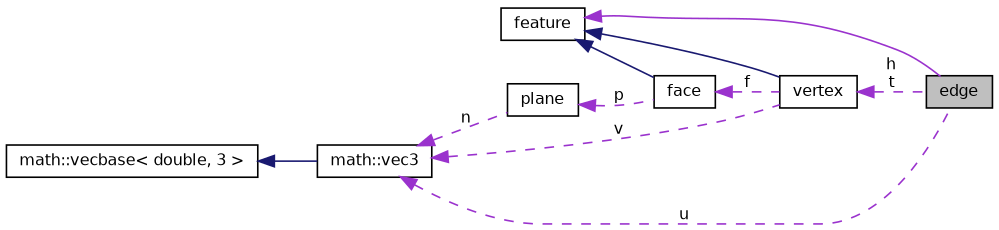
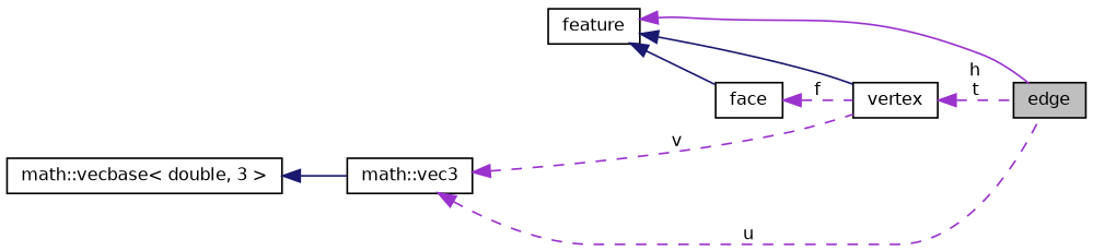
  digraph {
    rankdir=LR
    node [color=black fillcolor=white fontname=Helvetica fontsize=10 shape=record style=filled]
    edge [color=darkorchid3 dir=back fontname=Helvetica fontsize=10 labelfontname=Helvetica labelfontsize=10 style=dashed]
    n1 [fillcolor=grey75 fontcolor=black height=0.2 label="edge" width=0.4]
    n2 [height=0.2 label=feature width=0.4]
    n3 [height=0.2 label=vertex width=0.4]
    n4 [height=0.2 label=face width=0.4]
    n5 [height=0.2 label="math::vec3" width=0.4]
-   n6 [height=0.2 label=plane width=0.4]
    n7 [height=0.2 label="math::vecbase\< double, 3 \>" width=0.4]
    n2 -> n1 [style=solid]
    n2 -> n3 [color=midnightblue style=solid]
    n2 -> n4 [color=midnightblue style=solid]
    n3 -> n1 [label="h\nt"]
    n4 -> n3 [label=f]
    n5 -> n1 [label=u]
    n5 -> n3 [label=v]
-   n5 -> n6 [label=n]
-   n6 -> n4 [label=p]
    n7 -> n5 [color=midnightblue style=solid]
  }
